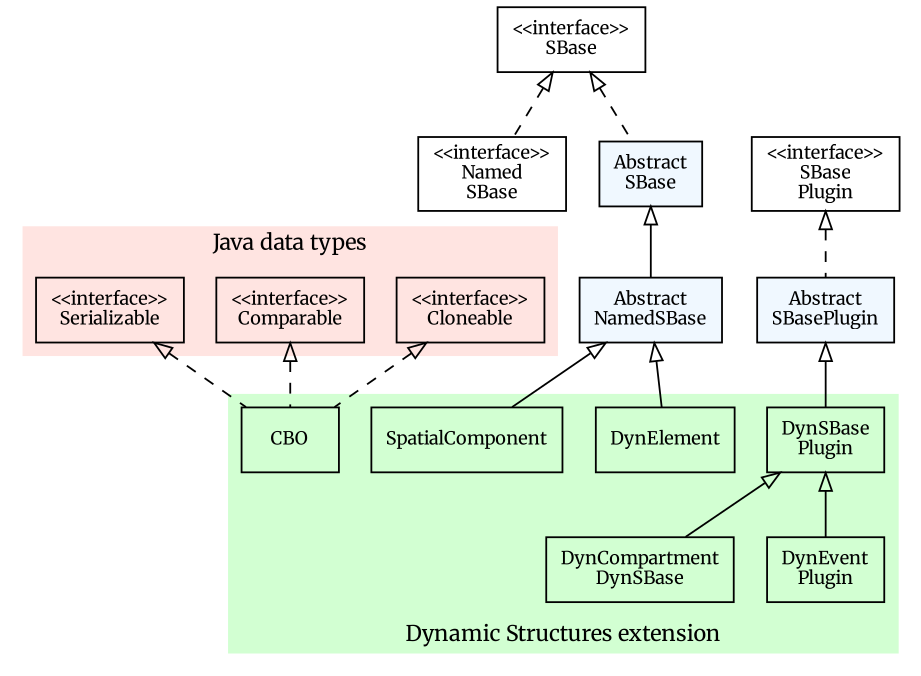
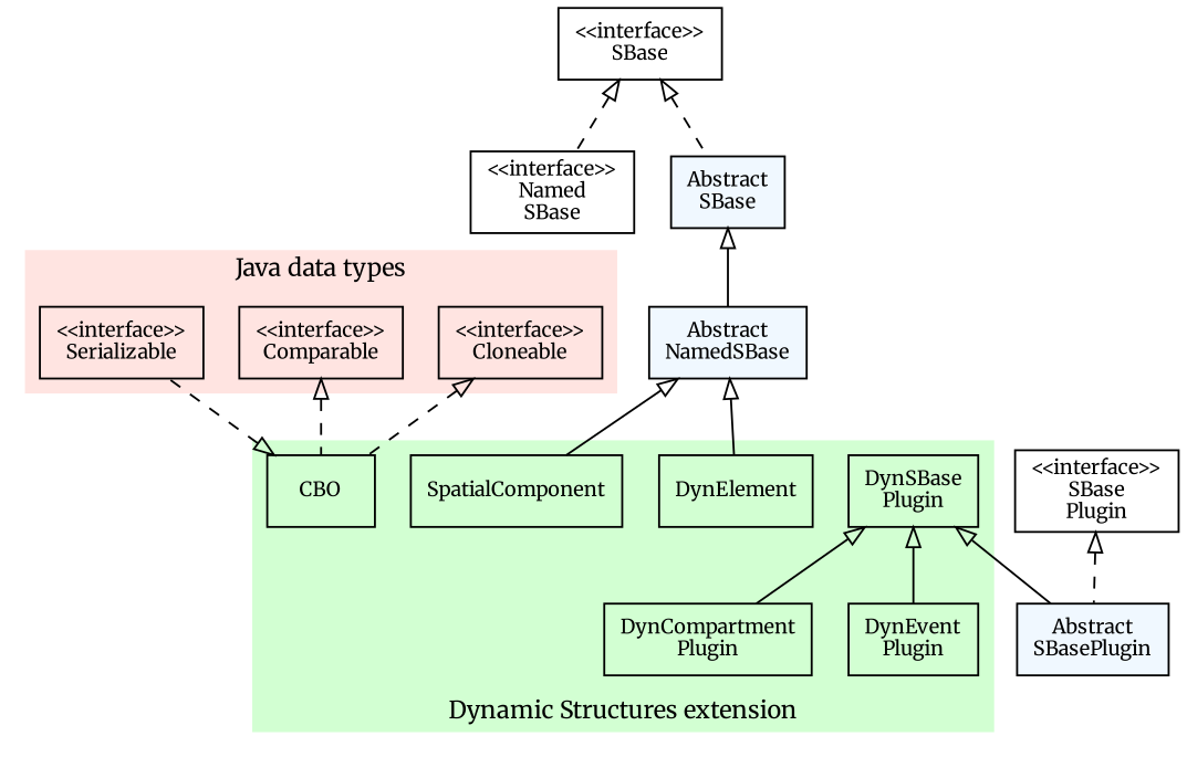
  strict digraph {
    fontname=Merriweather
    nodesep=0.25
    ranksep=0.5
    node [fontname=Merriweather fontsize=10 shape=box]
    edge [arrowtail=empty dir=back fontname=Merriweather fontsize=10 labelfontname=Helvetica labelfontsize=10]
    n1 [label="<<interface>>\nCloneable"]
    n2 [label="<<interface>>\nComparable"]
    n3 [label="<<interface>>\nSerializable"]
    n4 [label="DynSBase\nPlugin"]
-   n5 [label="DynCompartment\nDynSBase"]
+   n5 [label="DynCompartment\nPlugin"]
    n6 [label="DynEvent\nPlugin"]
    n7 [label=CBO]
    n8 [label=DynElement]
    n9 [label=SpatialComponent]
    n10 [label="<<interface>>\nSBase"]
    n11 [label="<<interface>>\nNamed\nSBase"]
    n12 [fillcolor="#F0F8FF" label="Abstract\nSBase" style=filled]
    n13 [fillcolor="#F0F8FF" label="Abstract\nNamedSBase" style=filled]
    n14 [label="<<interface>>\nSBase\nPlugin"]
    n15 [fillcolor="#F0F8FF" label="Abstract\nSBasePlugin" style=filled]
    subgraph cluster_1 {
      color="#ffffff"
      fillcolor="#FFE4E1"
      fontsize=12
      label="Java data types"
      labeljust=c
      labelloc=t
      style=filled
      n1
      n2
      n3
    }
    subgraph cluster_2 {
      color="#ffffff"
      fillcolor="#d2ffd2"
      fontsize=12
      label="Dynamic Structures extension"
      labeljust=c
      labelloc=b
      style=filled
      n4
      n5
      n6
      n7
      n8
      n9
    }
    n1 -> n7 [style=dashed]
    n2 -> n7 [style=dashed]
-   n3 -> n7 [style=dashed]
+   n7 -> n3 [style=dashed]
    n4 -> n5
    n4 -> n6
    n10 -> n11 [style=dashed]
    n10 -> n12 [style=dashed]
    n12 -> n13
    n13 -> n8
    n13 -> n9
    n14 -> n15 [style=dashed]
-   n15 -> n4
+   n4 -> n15
  }
